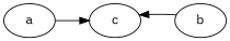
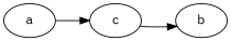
  digraph {
    fontname="IBM Plex Sans"
    rankdir=LR
    node [Weight=2 fontname="IBM Plex Sans"]
    edge [fontname="IBM Plex Sans"]
    a [Weight=9]
    c
    b
    a -> c [Weight=1]
-   b -> c [Weight=3]
+   c -> b [Weight=3]
  }
